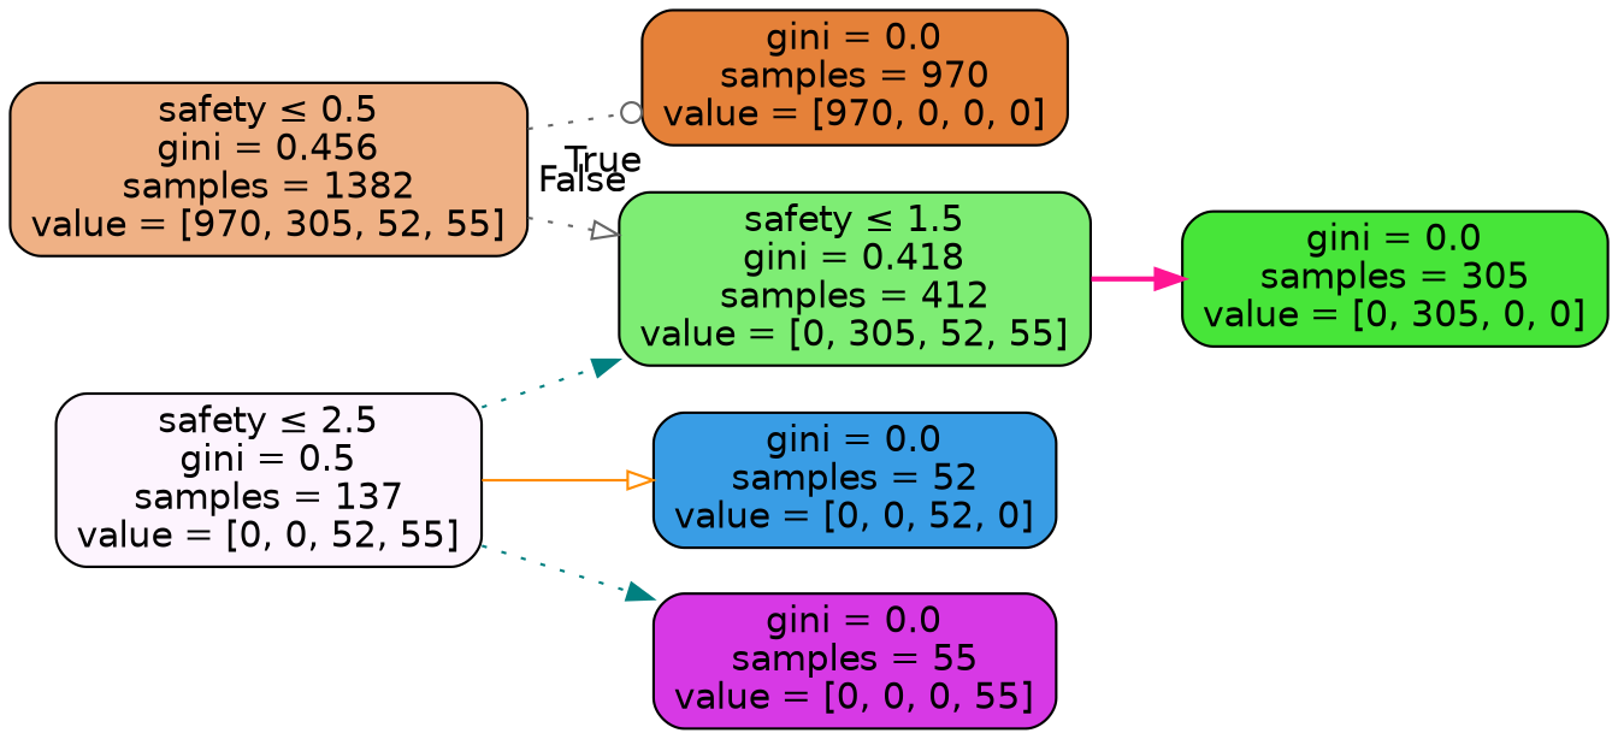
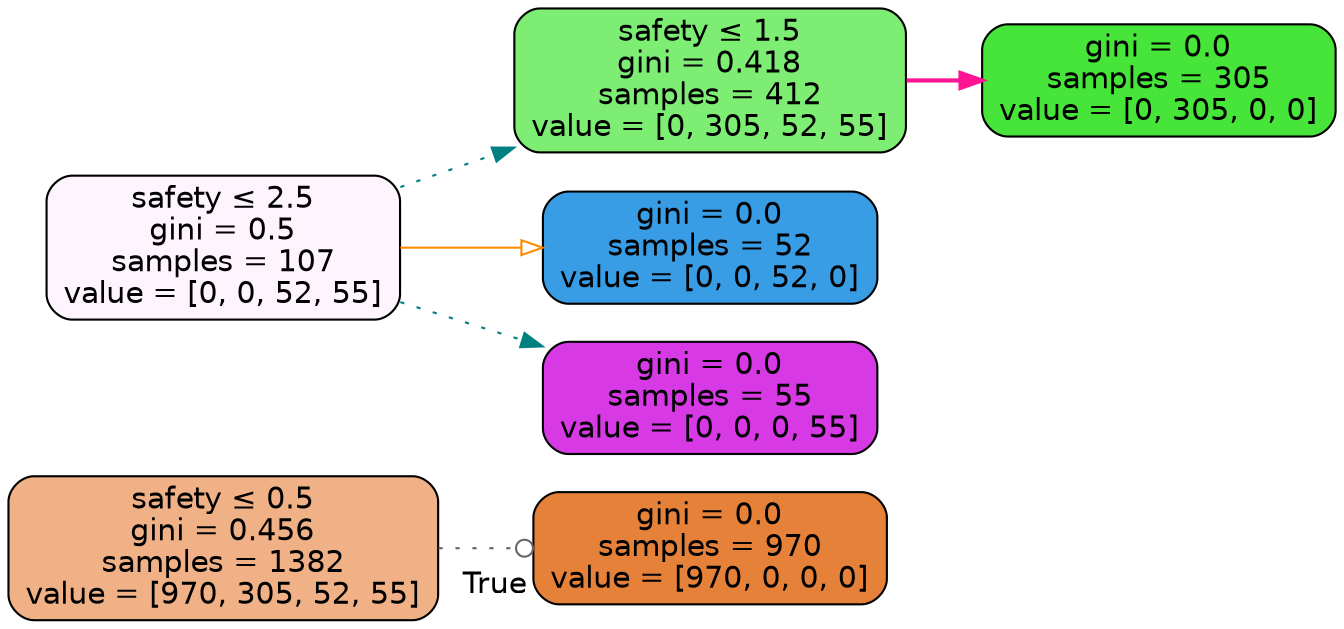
  digraph {
    rankdir=LR
    node [color=black fontname=helvetica shape=box style="filled, rounded"]
    edge [arrowhead=normal color=gray40 fontname=helvetica style=dotted]
    n1 [fillcolor="#efb185" label=<safety &le; 0.5<br/>gini = 0.456<br/>samples = 1382<br/>value = [970, 305, 52, 55]>]
    n2 [fillcolor="#e58139" label=<gini = 0.0<br/>samples = 970<br/>value = [970, 0, 0, 0]>]
    n3 [fillcolor="#7eed74" label=<safety &le; 1.5<br/>gini = 0.418<br/>samples = 412<br/>value = [0, 305, 52, 55]>]
    n4 [fillcolor="#47e539" label=<gini = 0.0<br/>samples = 305<br/>value = [0, 305, 0, 0]>]
-   n5 [fillcolor="#fdf4fe" label=<safety &le; 2.5<br/>gini = 0.5<br/>samples = 137<br/>value = [0, 0, 52, 55]>]
+   n5 [fillcolor="#fdf4fe" label=<safety &le; 2.5<br/>gini = 0.5<br/>samples = 107<br/>value = [0, 0, 52, 55]>]
    n6 [fillcolor="#399de5" label=<gini = 0.0<br/>samples = 52<br/>value = [0, 0, 52, 0]>]
    n7 [fillcolor="#d739e5" label=<gini = 0.0<br/>samples = 55<br/>value = [0, 0, 0, 55]>]
    n1 -> n2 [arrowhead=odot headlabel=True labelangle=45 labeldistance=2.5]
-   n1 -> n3 [arrowhead=onormal headlabel=False labelangle=-45 labeldistance=2.5]
    n3 -> n4 [color=deeppink style=bold]
    n5 -> n3 [color=teal]
    n5 -> n6 [arrowhead=onormal color=darkorange style=solid]
    n5 -> n7 [color=teal]
  }
